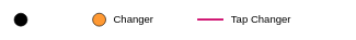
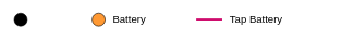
  <mxCell id="0" />
  <mxCell id="1" parent="0" />
  <mxCell id="2" value="" style="ellipse;whiteSpace=wrap;html=1;aspect=fixed;fillColor=#000000;" parent="1" vertex="1"><mxGeometry width="20" height="20" as="geometry" x="20" y="20" /></mxCell>
  <mxCell id="3" value="" style="ellipse;whiteSpace=wrap;html=1;aspect=fixed;fillColor=#FF9933;" parent="1" vertex="1"><mxGeometry x="140" width="20" height="20" as="geometry" y="20" /></mxCell>
- <mxCell id="4" value="Changer" style="text;html=1;strokeColor=none;fillColor=none;align=left;verticalAlign=middle;whiteSpace=wrap;rounded=0;fontSize=16;" parent="1" vertex="1"><mxGeometry x="170" width="120" height="20" as="geometry" y="20" /></mxCell>
+ <mxCell id="4" value="Battery" style="text;html=1;strokeColor=none;fillColor=none;align=left;verticalAlign=middle;whiteSpace=wrap;rounded=0;fontSize=16;" parent="1" vertex="1"><mxGeometry x="170" width="120" height="20" as="geometry" y="20" /></mxCell>
  <mxCell id="5" value="" style="endArrow=none;html=1;strokeWidth=3;fillColor=#ffe6cc;strokeColor=#CC0066;" parent="1" edge="1"><mxGeometry width="50" height="50" relative="1" as="geometry"><mxPoint x="340" y="29.76" as="sourcePoint" /><mxPoint x="300" y="29.76" as="targetPoint" /></mxGeometry></mxCell>
- <mxCell id="6" value="Tap Changer" style="text;html=1;strokeColor=none;fillColor=none;align=left;verticalAlign=middle;whiteSpace=wrap;rounded=0;fontSize=16;" parent="1" vertex="1"><mxGeometry x="350" width="170" height="20" as="geometry" y="20" /></mxCell>
+ <mxCell id="6" value="Tap Battery" style="text;html=1;strokeColor=none;fillColor=none;align=left;verticalAlign=middle;whiteSpace=wrap;rounded=0;fontSize=16;" parent="1" vertex="1"><mxGeometry x="350" width="170" height="20" as="geometry" y="20" /></mxCell>
